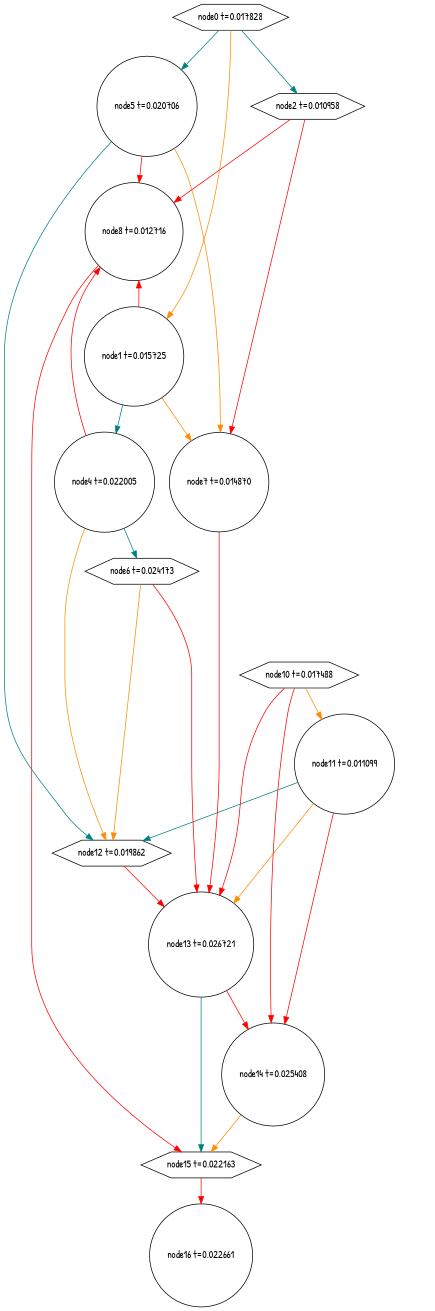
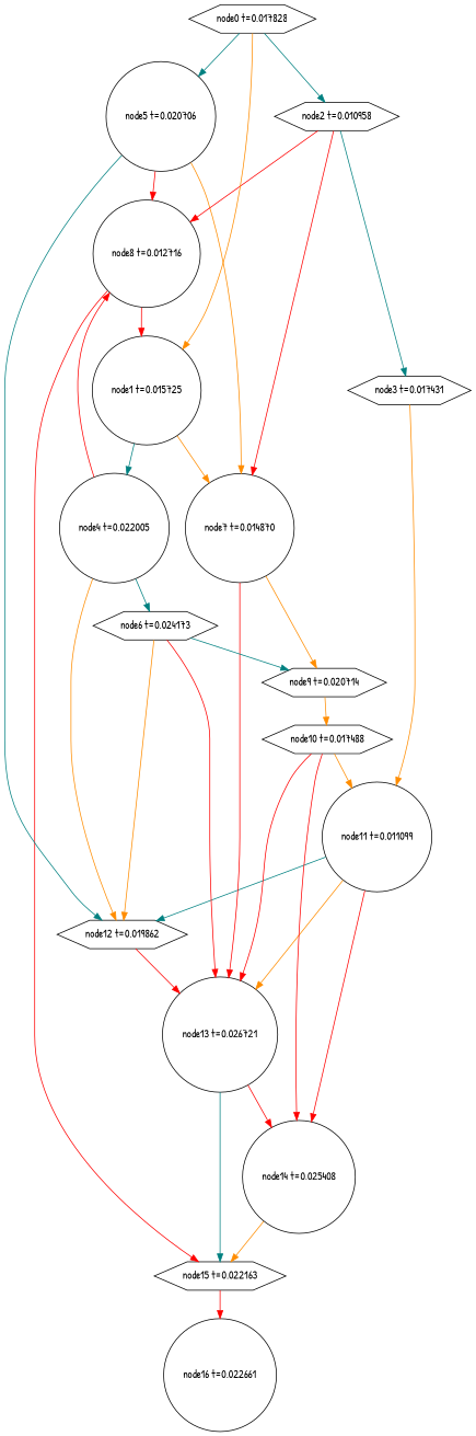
  digraph {
    fontname="Patrick Hand"
    node [fontname="Patrick Hand" shape=circle]
    edge [color=red fontname="Patrick Hand"]
    n1 [label="node16 t=0.022661"]
    n2 [label="node15 t=0.022163" shape=hexagon]
    n3 [label="node14 t=0.025408"]
    n4 [label="node13 t=0.026721"]
    n5 [label="node12 t=0.019862" shape=hexagon]
    n6 [label="node11 t=0.011099"]
    n7 [label="node10 t=0.017488" shape=hexagon]
+   n8 [label="node9 t=0.020714" shape=hexagon]
    n9 [label="node8 t=0.012716"]
    n10 [label="node7 t=0.014870"]
    n11 [label="node6 t=0.024173" shape=hexagon]
    n12 [label="node5 t=0.020706"]
    n13 [label="node4 t=0.022005"]
+   n14 [label="node3 t=0.017431" shape=hexagon]
    n15 [label="node2 t=0.010958" shape=hexagon]
    n16 [label="node1 t=0.015725"]
    n17 [label="node0 t=0.017828" shape=hexagon]
    n2 -> n1
    n3 -> n2 [color=darkorange]
    n4 -> n2 [color=teal]
    n4 -> n3
    n5 -> n4
    n6 -> n3
    n6 -> n4 [color=darkorange]
    n6 -> n5 [color=teal]
    n7 -> n3
    n7 -> n4
    n7 -> n6 [color=darkorange]
+   n8 -> n7 [color=darkorange]
    n9 -> n2
    n10 -> n4
+   n10 -> n8 [color=darkorange]
    n11 -> n4
    n11 -> n5 [color=darkorange]
+   n11 -> n8 [color=teal]
    n12 -> n5 [color=teal]
    n12 -> n9
    n12 -> n10 [color=darkorange]
    n13 -> n5 [color=darkorange]
    n13 -> n9
    n13 -> n11 [color=teal]
+   n14 -> n6 [color=darkorange]
    n15 -> n9
    n15 -> n10
-   n16 -> n9
+   n15 -> n14 [color=teal]
+   n9 -> n16
    n16 -> n10 [color=darkorange]
    n16 -> n13 [color=teal]
    n17 -> n12 [color=teal]
    n17 -> n15 [color=teal]
    n17 -> n16 [color=darkorange]
  }
